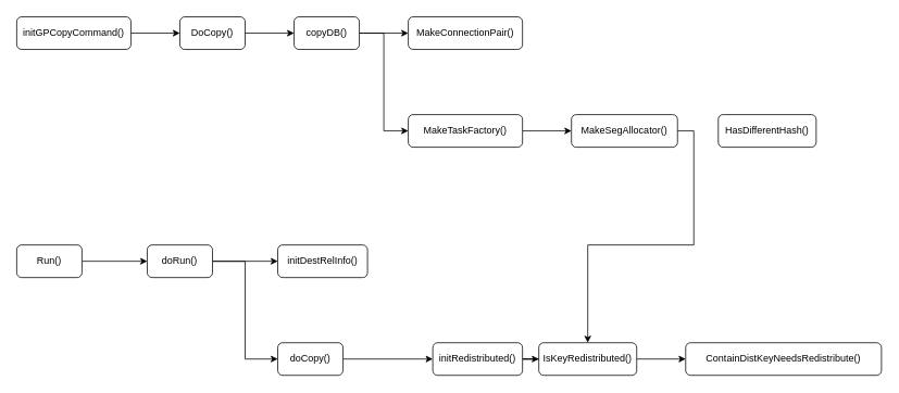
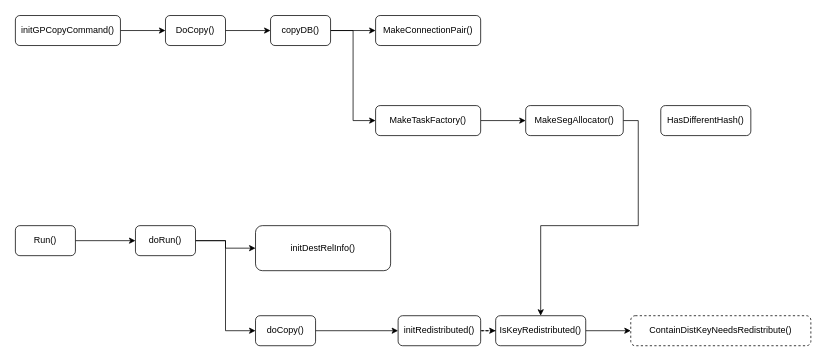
  <mxCell id="0" />
  <mxCell id="1" parent="0" />
  <mxCell id="2" style="edgeStyle=orthogonalEdgeStyle;rounded=0;orthogonalLoop=1;jettySize=auto;html=1;exitX=1;exitY=0.5;exitDx=0;exitDy=0;entryX=0;entryY=0.5;entryDx=0;entryDy=0;" edge="1" parent="1" source="3" target="6"><mxGeometry relative="1" as="geometry" /></mxCell>
  <mxCell id="3" value="Run()" style="rounded=1;whiteSpace=wrap;html=1;" vertex="1" parent="1"><mxGeometry x="20" y="300" width="80" height="40" as="geometry" /></mxCell>
  <mxCell id="4" style="edgeStyle=orthogonalEdgeStyle;rounded=0;orthogonalLoop=1;jettySize=auto;html=1;exitX=1;exitY=0.5;exitDx=0;exitDy=0;" edge="1" parent="1" source="6" target="7"><mxGeometry relative="1" as="geometry" /></mxCell>
  <mxCell id="5" style="edgeStyle=orthogonalEdgeStyle;rounded=0;orthogonalLoop=1;jettySize=auto;html=1;exitX=1;exitY=0.5;exitDx=0;exitDy=0;entryX=0;entryY=0.5;entryDx=0;entryDy=0;" edge="1" parent="1" source="6" target="9"><mxGeometry relative="1" as="geometry" /></mxCell>
  <mxCell id="6" value="doRun()" style="rounded=1;whiteSpace=wrap;html=1;" vertex="1" parent="1"><mxGeometry x="180" y="300" width="80" height="40" as="geometry" /></mxCell>
- <mxCell id="7" value="initDestRelInfo()" style="rounded=1;whiteSpace=wrap;html=1;" vertex="1" parent="1"><mxGeometry x="340" y="300" width="110" height="40" as="geometry" /></mxCell>
+ <mxCell id="7" value="initDestRelInfo()" style="rounded=1;whiteSpace=wrap;html=1;" vertex="1" parent="1"><mxGeometry x="340" y="300" width="180" height="60" as="geometry" /></mxCell>
  <mxCell id="8" style="edgeStyle=orthogonalEdgeStyle;rounded=0;orthogonalLoop=1;jettySize=auto;html=1;exitX=1;exitY=0.5;exitDx=0;exitDy=0;entryX=0;entryY=0.5;entryDx=0;entryDy=0;" edge="1" parent="1" source="9" target="11"><mxGeometry relative="1" as="geometry" /></mxCell>
  <mxCell id="9" value="doCopy()" style="rounded=1;whiteSpace=wrap;html=1;" vertex="1" parent="1"><mxGeometry x="340" y="420" width="80" height="40" as="geometry" /></mxCell>
- <mxCell id="10" style="edgeStyle=orthogonalEdgeStyle;rounded=0;orthogonalLoop=1;jettySize=auto;html=1;exitX=1;exitY=0.5;exitDx=0;exitDy=0;" edge="1" parent="1" source="11" target="13"><mxGeometry relative="1" as="geometry" /></mxCell>
+ <mxCell id="10" style="edgeStyle=orthogonalEdgeStyle;rounded=0;orthogonalLoop=1;jettySize=auto;html=1;exitX=1;exitY=0.5;exitDx=0;exitDy=0;dashed=1;" edge="1" parent="1" source="11" target="13"><mxGeometry relative="1" as="geometry" /></mxCell>
  <mxCell id="11" value="initRedistributed()" style="rounded=1;whiteSpace=wrap;html=1;" vertex="1" parent="1"><mxGeometry x="530" y="420" width="110" height="40" as="geometry" /></mxCell>
  <mxCell id="12" style="edgeStyle=orthogonalEdgeStyle;rounded=0;orthogonalLoop=1;jettySize=auto;html=1;exitX=1;exitY=0.5;exitDx=0;exitDy=0;entryX=0;entryY=0.5;entryDx=0;entryDy=0;" edge="1" parent="1" source="13" target="14"><mxGeometry relative="1" as="geometry" /></mxCell>
  <mxCell id="13" value="IsKeyRedistributed()" style="rounded=1;whiteSpace=wrap;html=1;" vertex="1" parent="1"><mxGeometry x="660" y="420" width="120" height="40" as="geometry" /></mxCell>
- <mxCell id="14" value="ContainDistKeyNeedsRedistribute()" style="rounded=1;whiteSpace=wrap;html=1;" vertex="1" parent="1"><mxGeometry x="840" y="420" width="240" height="40" as="geometry" /></mxCell>
+ <mxCell id="14" value="ContainDistKeyNeedsRedistribute()" style="rounded=1;whiteSpace=wrap;html=1;dashed=1;" vertex="1" parent="1"><mxGeometry x="840" y="420" width="240" height="40" as="geometry" /></mxCell>
  <mxCell id="15" style="edgeStyle=orthogonalEdgeStyle;rounded=0;orthogonalLoop=1;jettySize=auto;html=1;exitX=1;exitY=0.5;exitDx=0;exitDy=0;entryX=0;entryY=0.5;entryDx=0;entryDy=0;" edge="1" parent="1" source="16" target="18"><mxGeometry relative="1" as="geometry" /></mxCell>
  <mxCell id="16" value="initGPCopyCommand()" style="rounded=1;whiteSpace=wrap;html=1;" vertex="1" parent="1"><mxGeometry x="20" y="20" width="140" height="40" as="geometry" /></mxCell>
  <mxCell id="17" style="edgeStyle=orthogonalEdgeStyle;rounded=0;orthogonalLoop=1;jettySize=auto;html=1;exitX=1;exitY=0.5;exitDx=0;exitDy=0;entryX=0;entryY=0.5;entryDx=0;entryDy=0;" edge="1" parent="1" source="18" target="21"><mxGeometry relative="1" as="geometry" /></mxCell>
  <mxCell id="18" value="DoCopy()" style="rounded=1;whiteSpace=wrap;html=1;" vertex="1" parent="1"><mxGeometry x="220" y="20" width="80" height="40" as="geometry" /></mxCell>
  <mxCell id="19" style="edgeStyle=orthogonalEdgeStyle;rounded=0;orthogonalLoop=1;jettySize=auto;html=1;exitX=1;exitY=0.5;exitDx=0;exitDy=0;entryX=0;entryY=0.5;entryDx=0;entryDy=0;" edge="1" parent="1" source="21" target="22"><mxGeometry relative="1" as="geometry" /></mxCell>
  <mxCell id="20" style="edgeStyle=orthogonalEdgeStyle;rounded=0;orthogonalLoop=1;jettySize=auto;html=1;exitX=1;exitY=0.5;exitDx=0;exitDy=0;entryX=0;entryY=0.5;entryDx=0;entryDy=0;" edge="1" parent="1" source="21" target="24"><mxGeometry relative="1" as="geometry" /></mxCell>
  <mxCell id="21" value="copyDB()" style="rounded=1;whiteSpace=wrap;html=1;" vertex="1" parent="1"><mxGeometry x="360" y="20" width="80" height="40" as="geometry" /></mxCell>
  <mxCell id="22" value="MakeConnectionPair()" style="rounded=1;whiteSpace=wrap;html=1;" vertex="1" parent="1"><mxGeometry x="500" y="20" width="140" height="40" as="geometry" /></mxCell>
  <mxCell id="23" style="edgeStyle=orthogonalEdgeStyle;rounded=0;orthogonalLoop=1;jettySize=auto;html=1;exitX=1;exitY=0.5;exitDx=0;exitDy=0;entryX=0;entryY=0.5;entryDx=0;entryDy=0;" edge="1" parent="1" source="24" target="26"><mxGeometry relative="1" as="geometry" /></mxCell>
  <mxCell id="24" value="MakeTaskFactory()" style="rounded=1;whiteSpace=wrap;html=1;" vertex="1" parent="1"><mxGeometry x="500" y="140" width="140" height="40" as="geometry" /></mxCell>
  <mxCell id="25" style="edgeStyle=orthogonalEdgeStyle;rounded=0;orthogonalLoop=1;jettySize=auto;html=1;exitX=1;exitY=0.5;exitDx=0;exitDy=0;" edge="1" parent="1" source="26" target="13"><mxGeometry relative="1" as="geometry" /></mxCell>
  <mxCell id="26" value="MakeSegAllocator()" style="rounded=1;whiteSpace=wrap;html=1;" vertex="1" parent="1"><mxGeometry x="700" y="140" width="130" height="40" as="geometry" /></mxCell>
  <mxCell id="27" value="HasDifferentHash()" style="rounded=1;whiteSpace=wrap;html=1;" vertex="1" parent="1"><mxGeometry x="880" y="140" width="120" height="40" as="geometry" /></mxCell>
